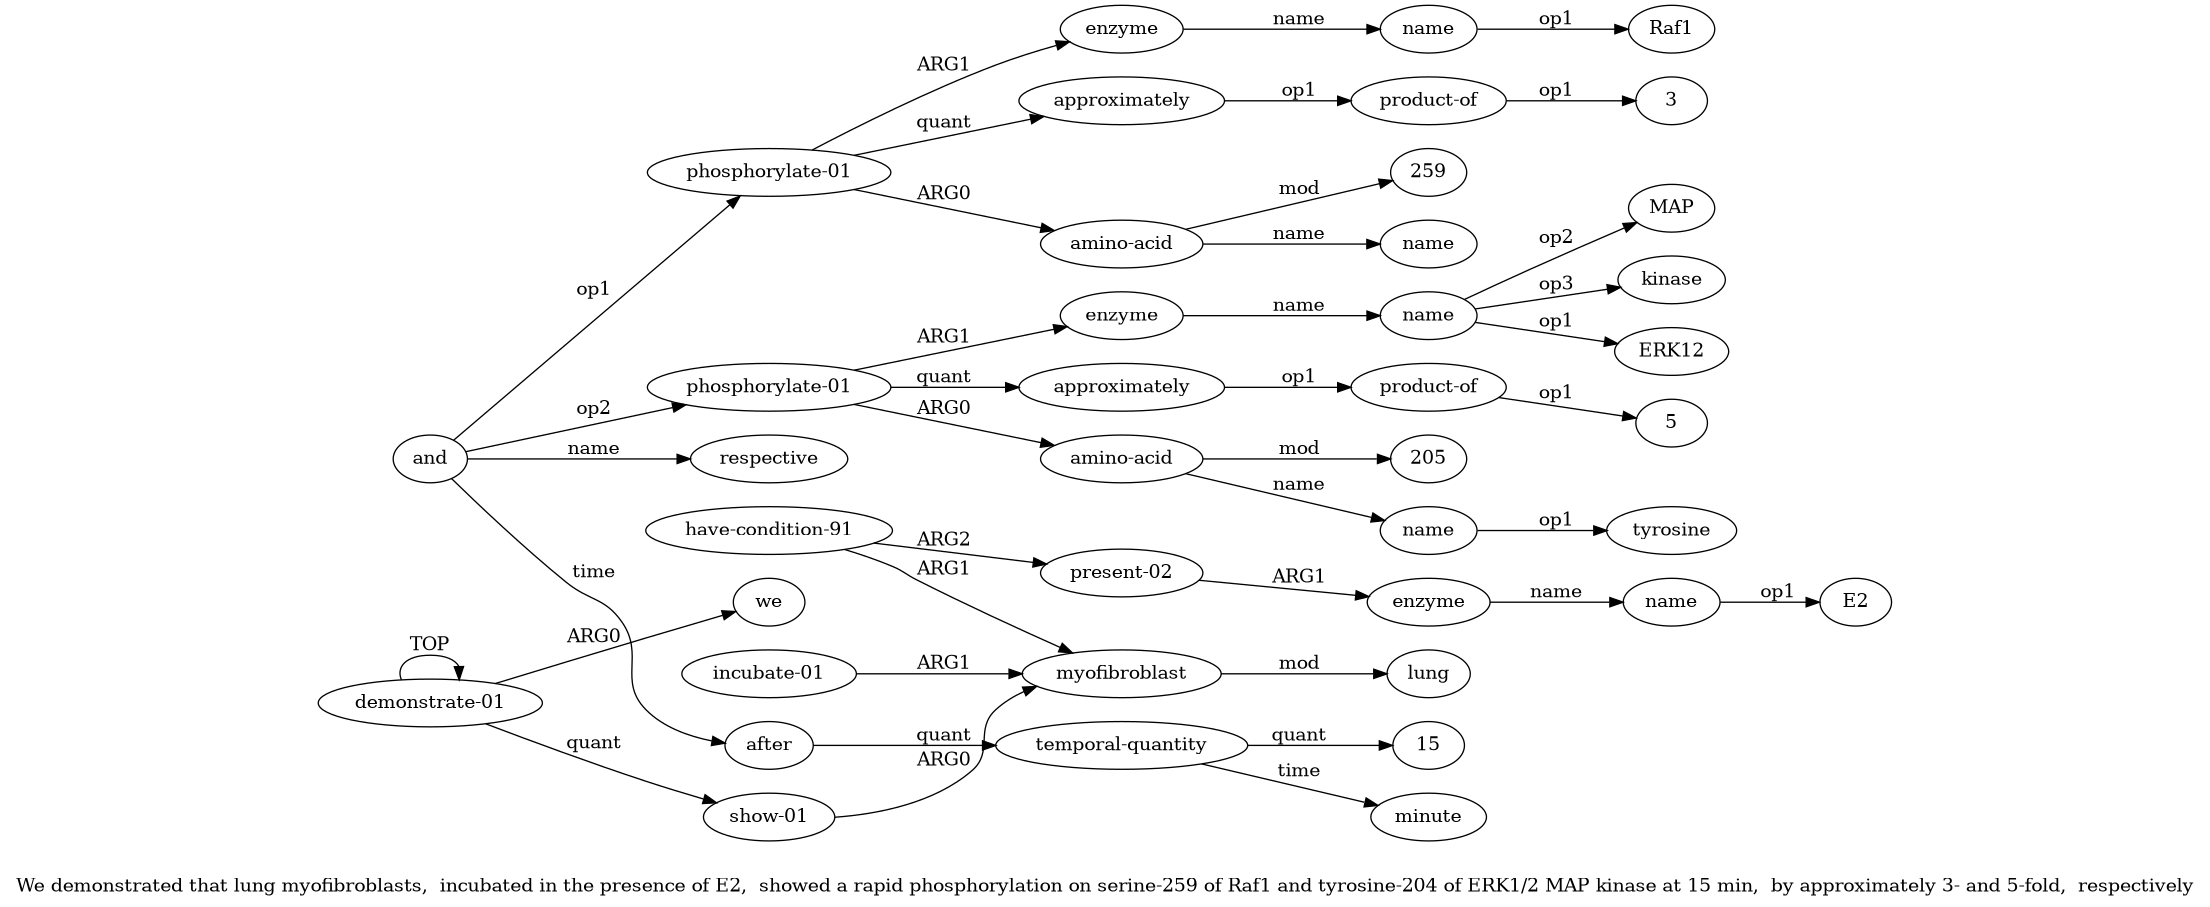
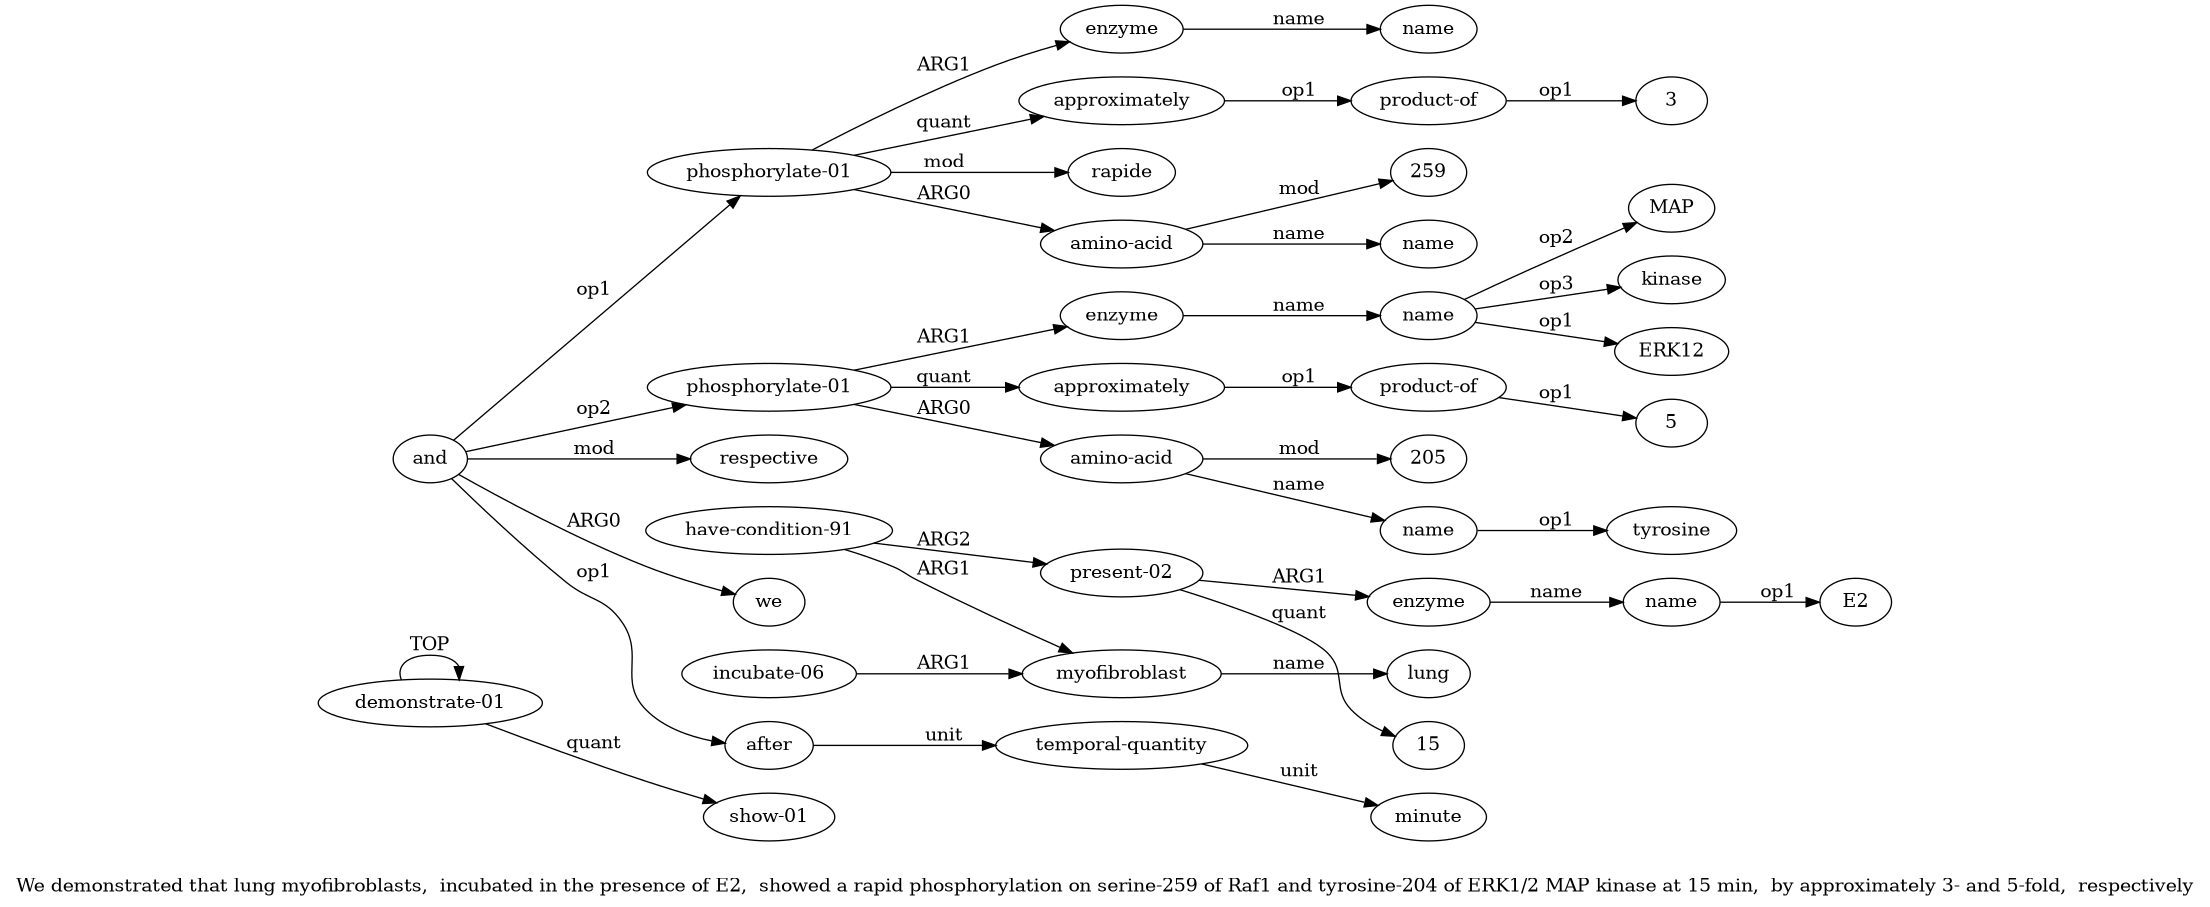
  digraph {
    label="We demonstrated that lung myofibroblasts,  incubated in the presence of E2,  showed a rapid phosphorylation on serine-259 of Raf1 and tyrosine-204 of ERK1/2 MAP kinase at 15 min,  by approximately 3- and 5-fold,  respectively"
    rankdir=LR
    node [color=black gold_ind=-1 gold_label=name test_ind=-1 test_label=name]
    edge [color=black gold_label=op1 test_label=op1]
    n1 [gold_ind=20 gold_label="amino-acid" label="amino-acid" test_ind=20 test_label="amino-acid"]
    n2 [gold_ind=21 label=name test_ind=21]
    n3 [gold_label=204 label=205 test_label=204]
    n4 [gold_label=tyrosine label=tyrosine test_label=tyrosine]
    n5 [gold_ind=22 gold_label=enzyme label=enzyme test_ind=22 test_label=enzyme]
    n6 [gold_ind=23 label=name test_ind=23]
    n7 [gold_label=MAP label=MAP test_label=MAP]
    n8 [gold_label=kinase label=kinase test_label=kinase]
    n9 [gold_label=ERK12 label=ERK12 test_label=ERK12]
    n10 [gold_ind=24 gold_label=approximately label=approximately test_ind=24 test_label=approximately]
    n11 [gold_ind=25 gold_label="product-of" label="product-of" test_ind=25 test_label="product-of"]
    n12 [gold_label=5 label=5 test_label=5]
    n13 [gold_ind=26 gold_label=respective label=respective test_ind=26 test_label=respective]
    n14 [gold_ind=27 gold_label=after label=after test_ind=27 test_label=after]
    n15 [gold_ind=28 gold_label="temporal-quantity" label="temporal-quantity" test_ind=28 test_label="temporal-quantity"]
    n16 [gold_ind=29 gold_label=minute label=minute test_ind=29 test_label=minute]
    n17 [gold_label=15 label=15 test_label=15]
-   n18 [gold_label=Raf1 label=Raf1 test_label=Raf1]
    n19 [gold_label=E2 label=E2 test_label=E2]
    n20 [gold_ind=15 label=name test_ind=15]
    n21 [gold_ind=14 gold_label=enzyme label=enzyme test_ind=14 test_label=enzyme]
    n22 [gold_ind=17 gold_label=approximately label=approximately test_ind=17 test_label=approximately]
    n23 [gold_ind=18 gold_label="product-of" label="product-of" test_ind=18 test_label="product-of"]
    n24 [gold_label=3 label=3 test_label=3]
+   n25 [gold_ind=16 gold_label=rapide label=rapide test_ind=16 test_label=rapide]
    n26 [gold_ind=11 gold_label="phosphorylate-01" label="phosphorylate-01" test_ind=11 test_label="phosphorylate-01"]
    n27 [gold_ind=12 gold_label="amino-acid" label="amino-acid" test_ind=12 test_label="amino-acid"]
    n28 [gold_ind=13 label=name test_ind=13]
    n29 [gold_label=259 label=259 test_label=259]
    n30 [gold_ind=10 gold_label=and label=and test_ind=10 test_label=and]
    n31 [gold_ind=19 gold_label="phosphorylate-01" label="phosphorylate-01" test_ind=19 test_label="phosphorylate-01"]
    n32 [gold_ind=1 gold_label=we label=we test_ind=1 test_label=we]
    n33 [gold_ind=0 gold_label="demonstrate-01" label="demonstrate-01" test_ind=0 test_label="demonstrate-01"]
    n34 [gold_ind=2 gold_label="show-01" label="show-01" test_ind=2 test_label="show-01"]
    n35 [gold_ind=3 gold_label=myofibroblast label=myofibroblast test_ind=3 test_label=myofibroblast]
    n36 [gold_ind=4 gold_label=lung label=lung test_ind=4 test_label=lung]
-   n37 [gold_ind=5 gold_label="incubate-01" label="incubate-01" test_ind=5 test_label="incubate-01"]
+   n37 [gold_ind=5 gold_label="incubate-01" label="incubate-06" test_ind=5 test_label="incubate-01"]
    n38 [gold_ind=7 gold_label="present-02" label="present-02" test_ind=7 test_label="present-02"]
    n39 [gold_ind=8 gold_label=enzyme label=enzyme test_ind=8 test_label=enzyme]
    n40 [gold_ind=9 label=name test_ind=9]
    n41 [gold_ind=6 gold_label="have-condition-91" label="have-condition-91" test_ind=6 test_label="have-condition-91"]
    n1 -> n2 [gold_label=name label=name test_label=name]
    n1 -> n3 [gold_label=mod label=mod test_label=mod]
    n2 -> n4 [label=op1]
    n5 -> n6 [gold_label=name label=name test_label=name]
    n6 -> n7 [gold_label=op2 label=op2 test_label=op2]
    n6 -> n8 [gold_label=op3 label=op3 test_label=op3]
    n6 -> n9 [label=op1]
    n10 -> n11 [label=op1]
    n11 -> n12 [label=op1]
-   n14 -> n15 [gold_label=quant label=quant test_label=quant]
-   n15 -> n16 [gold_label=unit label=time test_label=unit]
-   n15 -> n17 [gold_label=quant label=quant test_label=quant]
-   n20 -> n18 [label=op1]
+   n14 -> n15 [gold_label=quant label=unit test_label=quant]
+   n15 -> n16 [gold_label=unit label=unit test_label=unit]
+   n38 -> n17 [gold_label=quant label=quant test_label=quant]
    n21 -> n20 [gold_label=name label=name test_label=name]
    n22 -> n23 [label=op1]
    n23 -> n24 [label=op1]
    n26 -> n21 [gold_label=ARG1 label=ARG1 test_label=ARG1]
    n26 -> n22 [gold_label=quant label=quant test_label=quant]
+   n26 -> n25 [gold_label=mod label=mod test_label=mod]
    n26 -> n27 [gold_label=ARG0 label=ARG0 test_label=ARG0]
    n27 -> n28 [gold_label=name label=name test_label=name]
    n27 -> n29 [gold_label=mod label=mod test_label=mod]
-   n30 -> n13 [gold_label=mod label=name test_label=mod]
-   n30 -> n14 [gold_label=time label=time test_label=time]
+   n30 -> n13 [gold_label=mod label=mod test_label=mod]
+   n30 -> n14 [gold_label=time label=op1 test_label=time]
    n30 -> n26 [label=op1]
    n30 -> n31 [gold_label=op2 label=op2 test_label=op2]
    n31 -> n1 [gold_label=ARG0 label=ARG0 test_label=ARG0]
    n31 -> n5 [gold_label=ARG1 label=ARG1 test_label=ARG1]
    n31 -> n10 [gold_label=quant label=quant test_label=quant]
-   n33 -> n32 [gold_label=ARG0 label=ARG0 test_label=ARG0]
+   n30 -> n32 [gold_label=ARG0 label=ARG0 test_label=ARG0]
    n33 -> n33 [gold_label=TOP label=TOP test_label=TOP]
    n33 -> n34 [gold_label=ARG1 label=quant test_label=ARG1]
-   n34 -> n35 [gold_label=ARG0 label=ARG0 test_label=ARG0]
-   n35 -> n36 [gold_label=mod label=mod test_label=mod]
+   n35 -> n36 [gold_label=mod label=name test_label=mod]
    n37 -> n35 [gold_label=ARG1 label=ARG1 test_label=ARG1]
    n38 -> n39 [gold_label=ARG1 label=ARG1 test_label=ARG1]
    n39 -> n40 [gold_label=name label=name test_label=name]
    n40 -> n19 [label=op1]
    n41 -> n35 [gold_label=ARG1 label=ARG1 test_label=ARG1]
    n41 -> n38 [gold_label=ARG2 label=ARG2 test_label=ARG2]
  }
